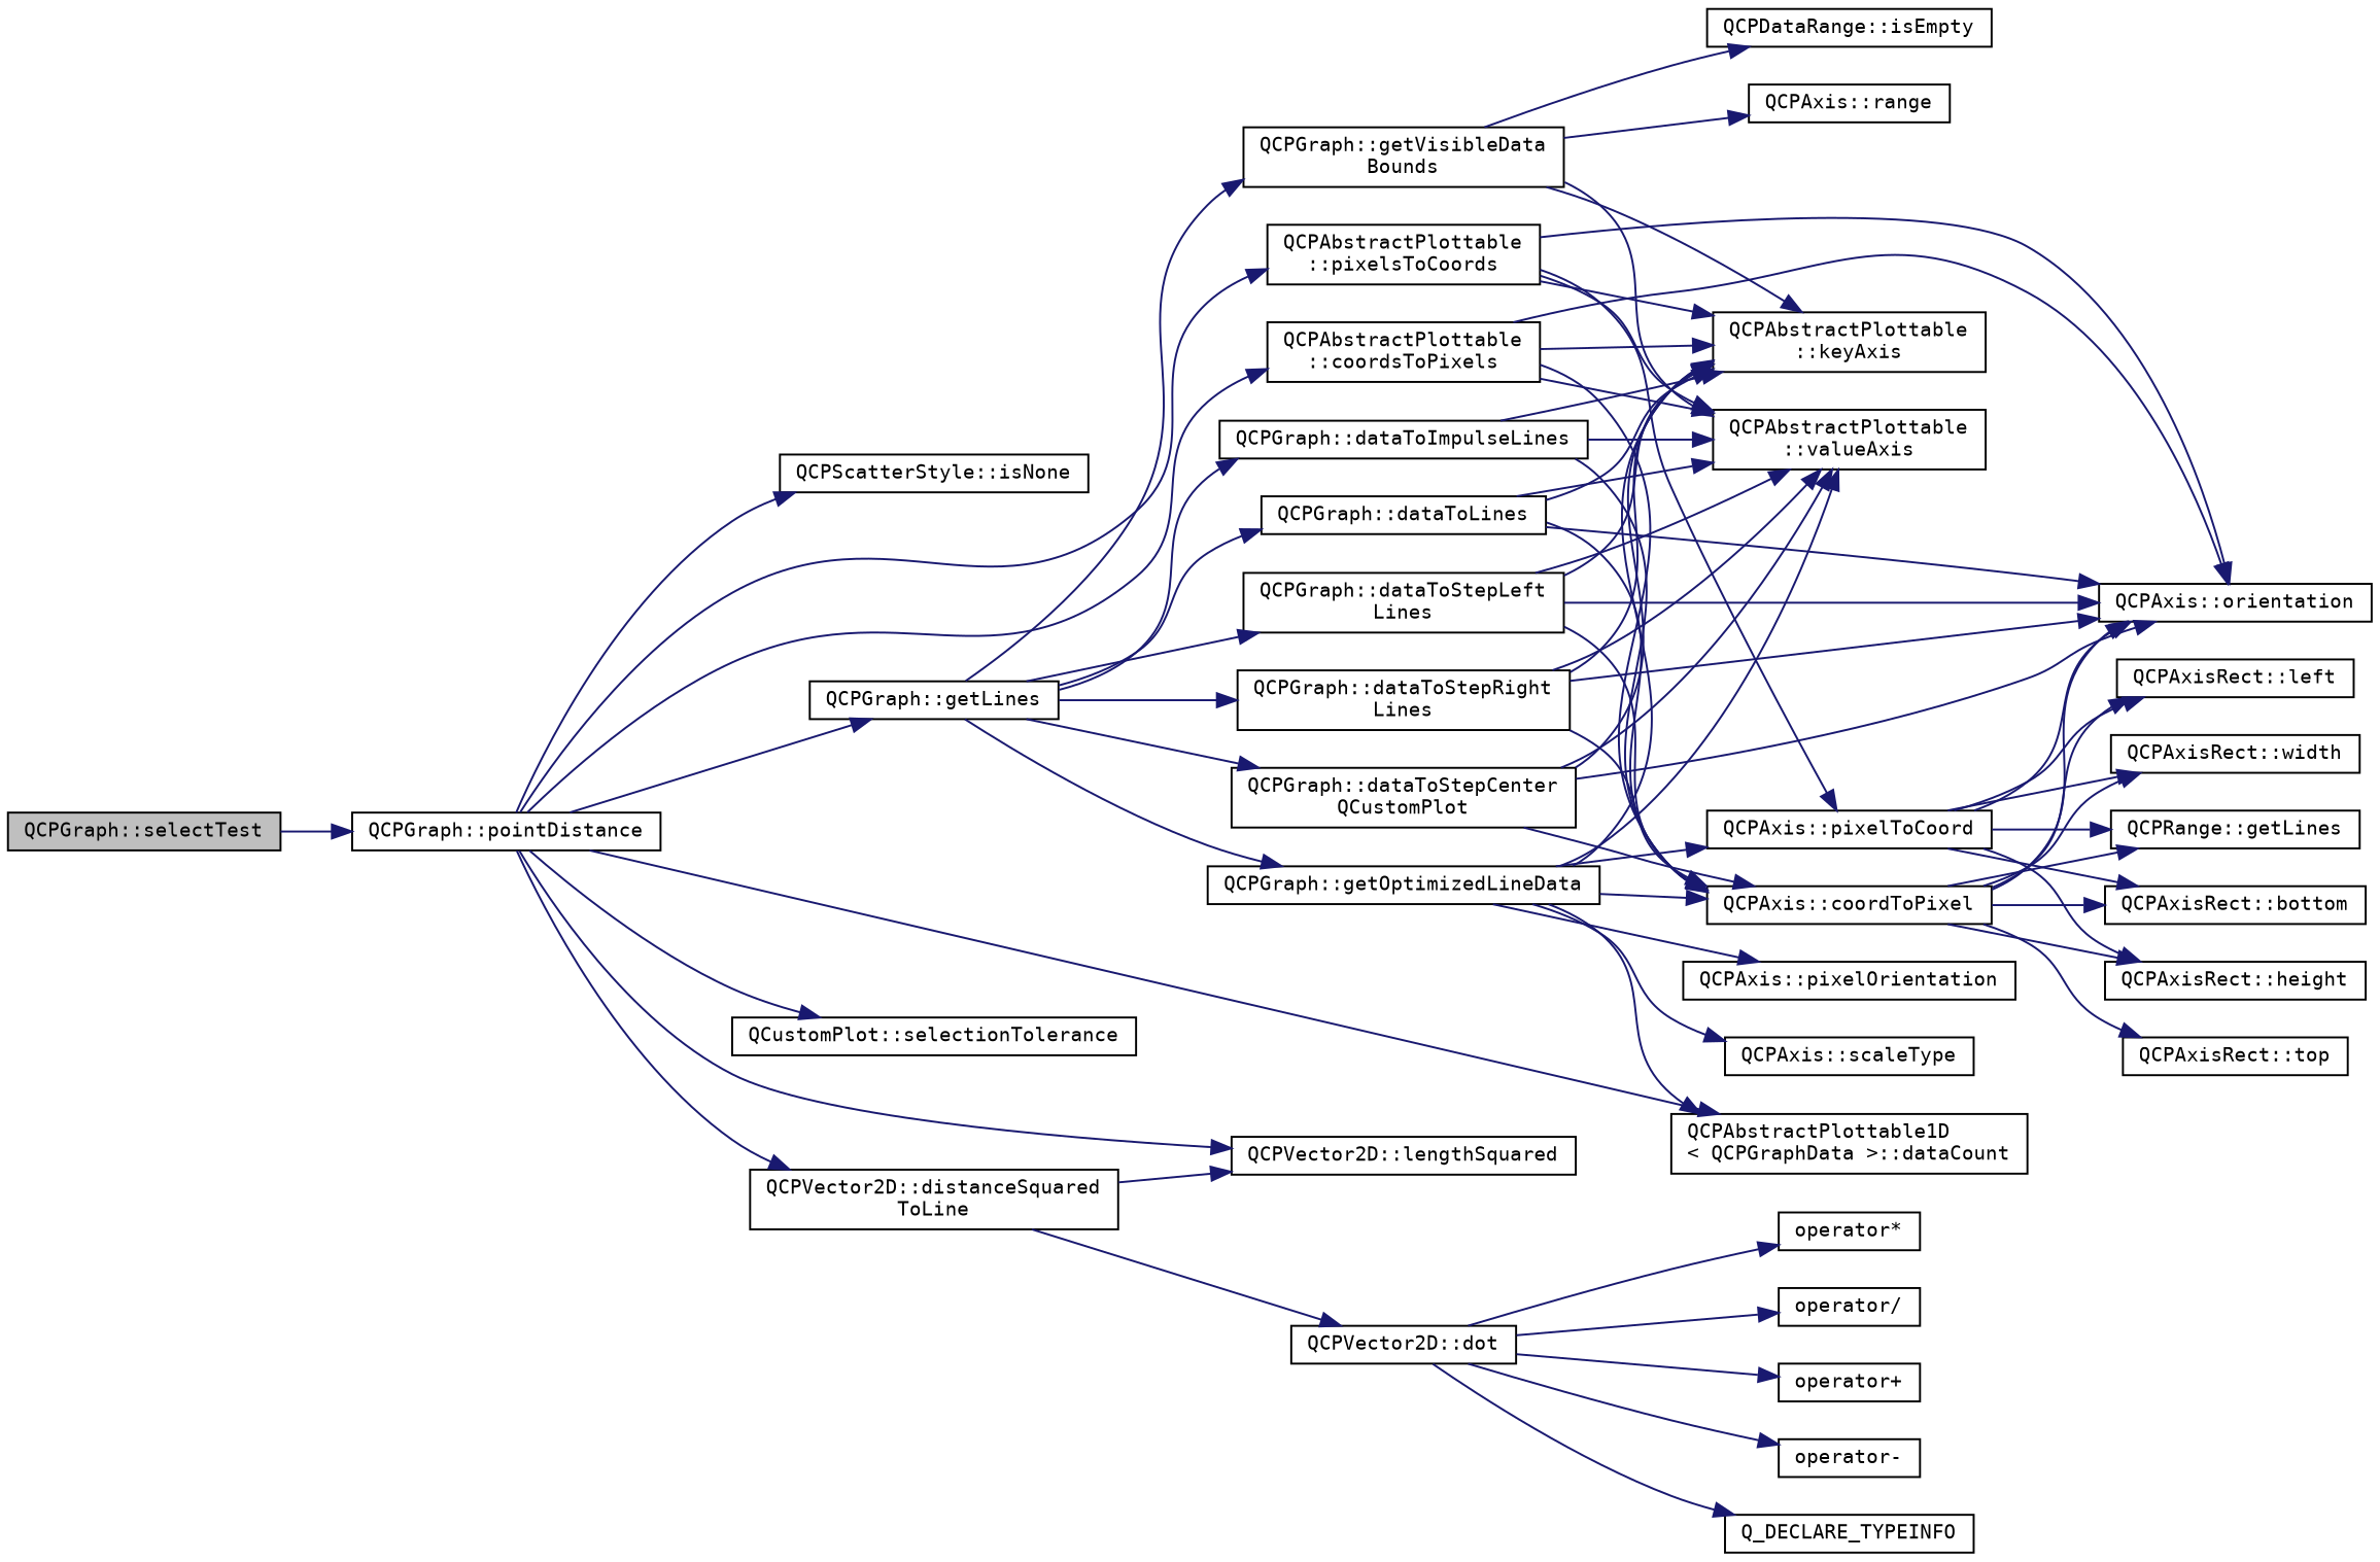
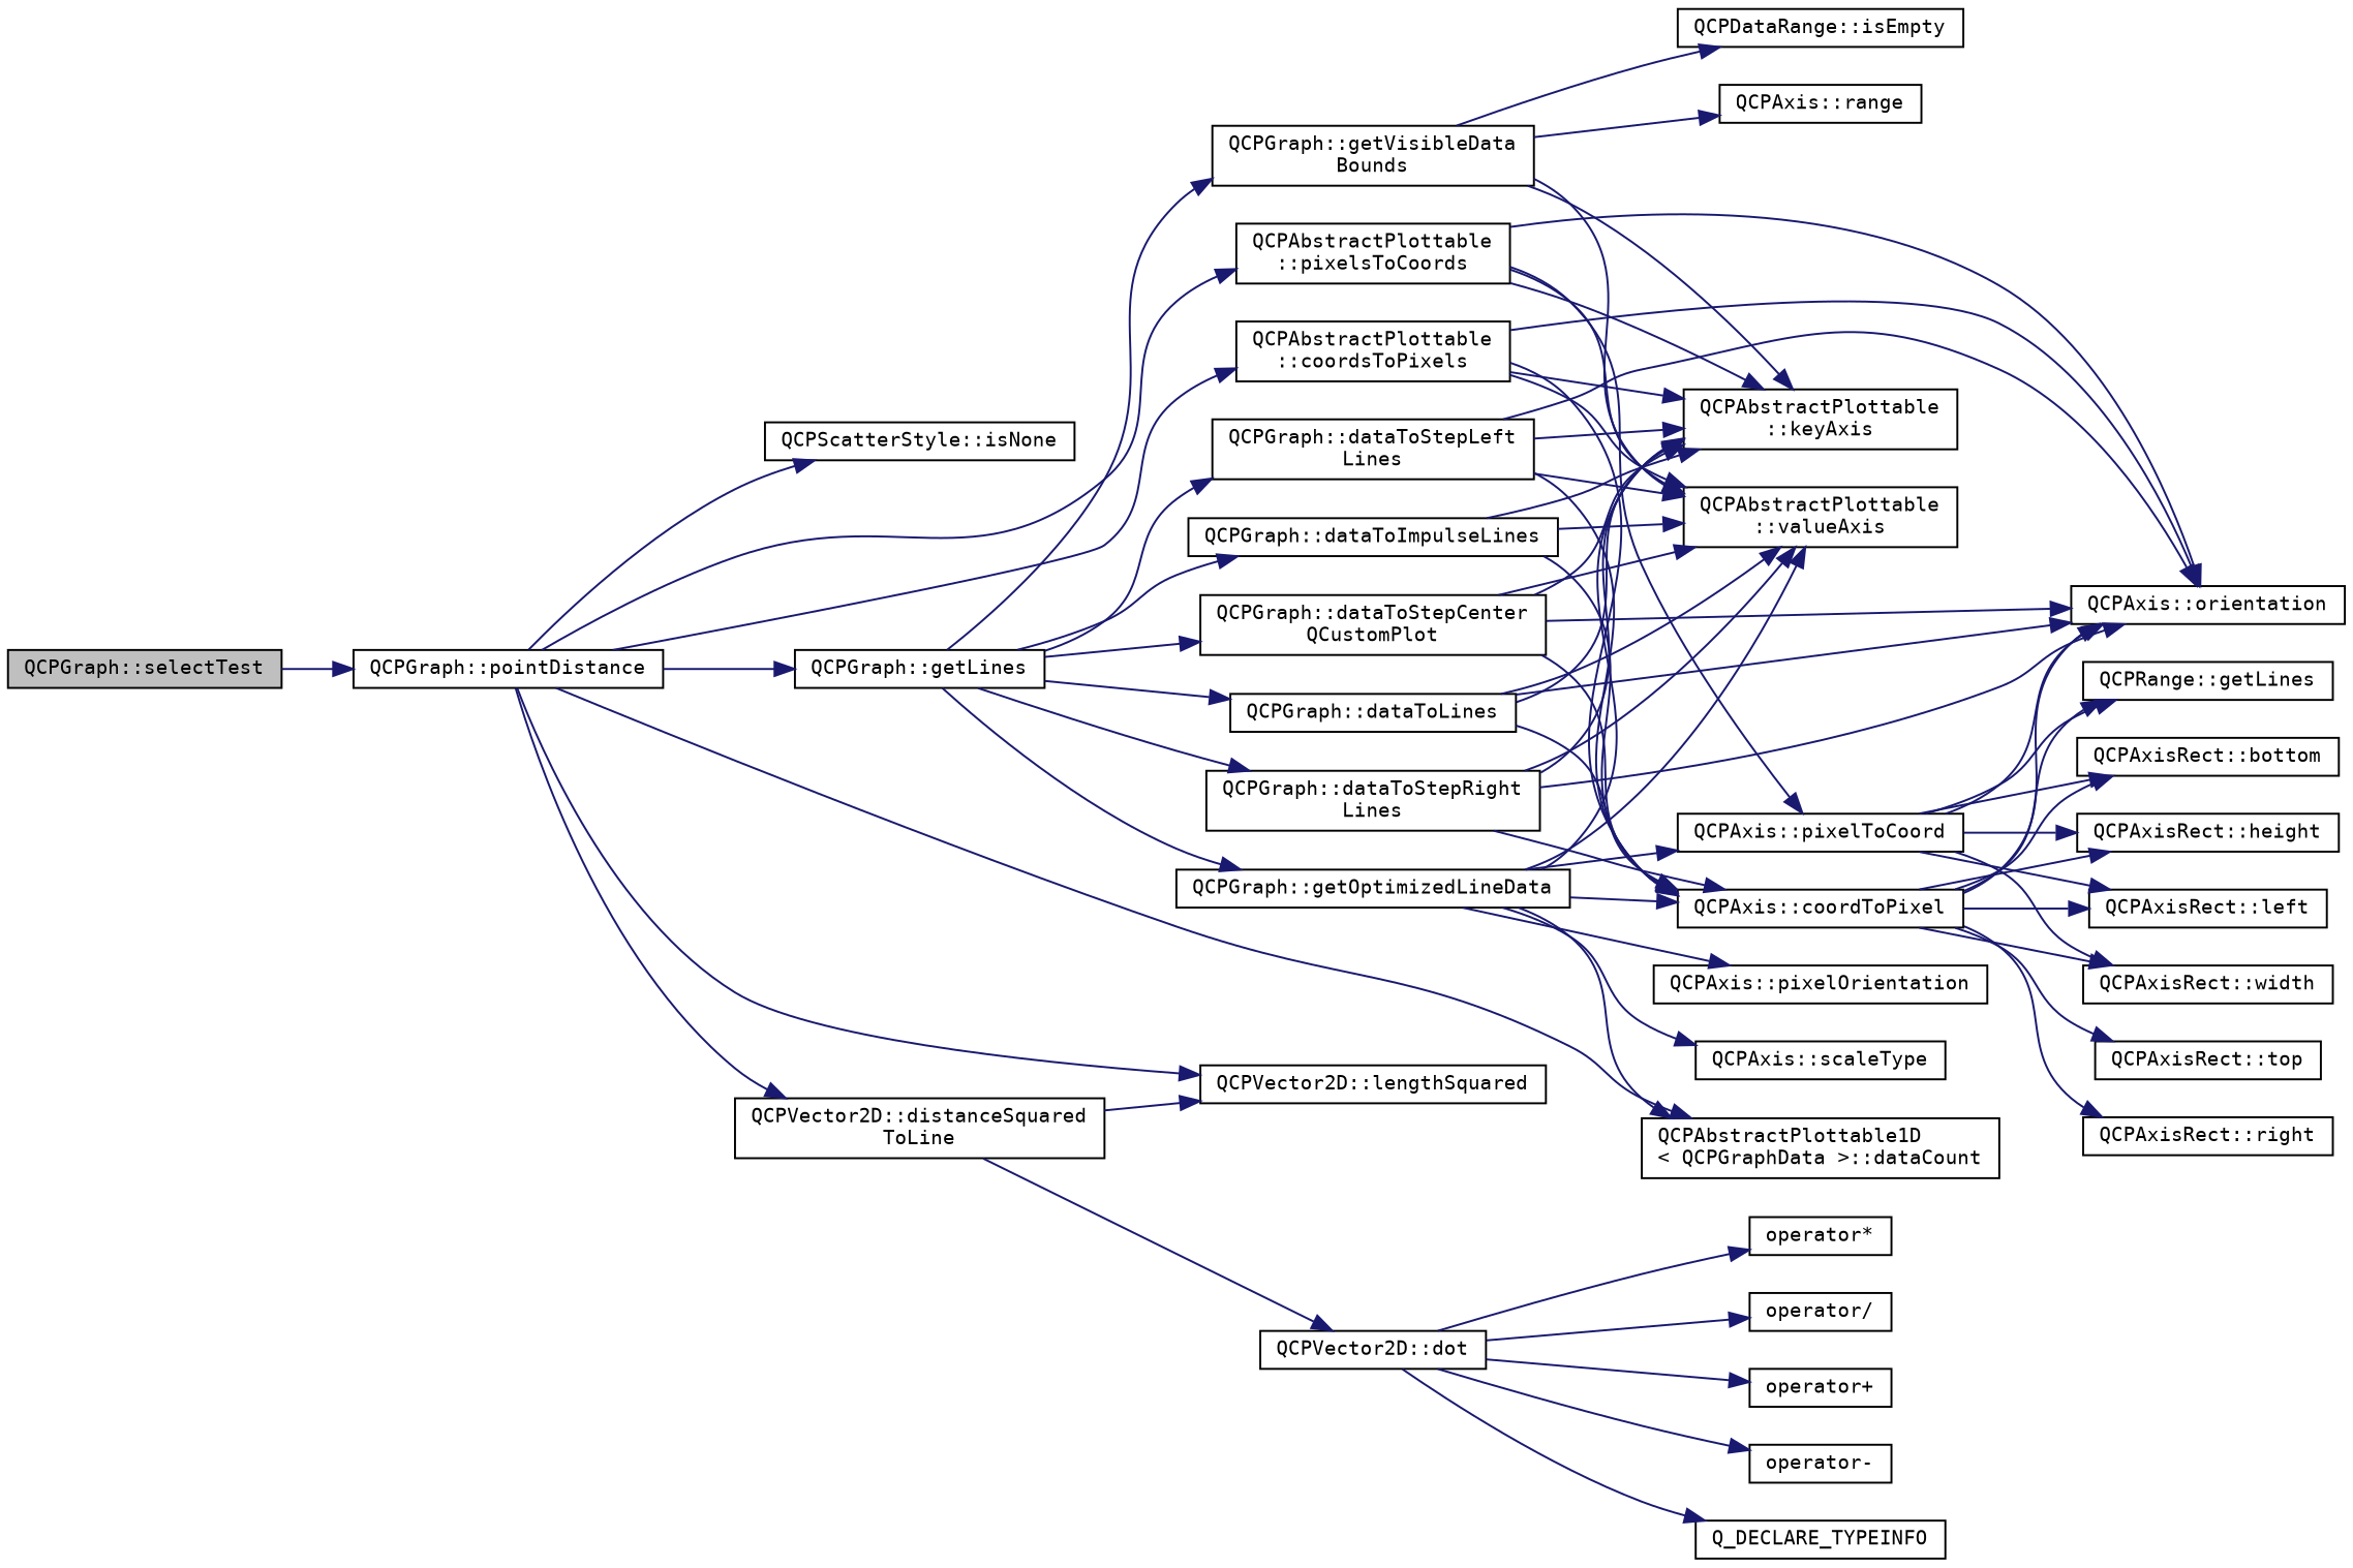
  digraph {
    fontname="DejaVu Sans Mono"
    rankdir=LR
    node [color=black fillcolor=white fontname="DejaVu Sans Mono" fontsize=10 shape=record style=filled]
    edge [color=midnightblue fontname="DejaVu Sans Mono" fontsize=10 labelfontname=Helvetica labelfontsize=10 style=solid]
    n1 [fillcolor=grey75 fontcolor=black height=0.2 label="QCPGraph::selectTest" width=0.4]
    n2 [height=0.2 label="QCPGraph::pointDistance" width=0.4]
    n3 [height=0.2 label="QCPScatterStyle::isNone" width=0.4]
    n4 [height=0.2 label="QCPAbstractPlottable\l::pixelsToCoords" width=0.4]
-   n5 [height=0.2 label="QCustomPlot::selectionTolerance" width=0.4]
    n6 [height=0.2 label="QCPAbstractPlottable\l::coordsToPixels" width=0.4]
    n7 [height=0.2 label="QCPVector2D::lengthSquared" width=0.4]
    n8 [height=0.2 label="QCPGraph::getLines" width=0.4]
    n9 [height=0.2 label="QCPAbstractPlottable1D\l\< QCPGraphData \>::dataCount" width=0.4]
    n10 [height=0.2 label="QCPVector2D::distanceSquared\lToLine" width=0.4]
    n11 [height=0.2 label="QCPAbstractPlottable\l::keyAxis" width=0.4]
    n12 [height=0.2 label="QCPAbstractPlottable\l::valueAxis" width=0.4]
    n13 [height=0.2 label="QCPAxis::orientation" width=0.4]
    n14 [height=0.2 label="QCPAxis::pixelToCoord" width=0.4]
    n15 [height=0.2 label="QCPAxis::coordToPixel" width=0.4]
    n16 [height=0.2 label="QCPGraph::getVisibleData\lBounds" width=0.4]
    n17 [height=0.2 label="QCPGraph::getOptimizedLineData" width=0.4]
    n18 [height=0.2 label="QCPGraph::dataToLines" width=0.4]
    n19 [height=0.2 label="QCPGraph::dataToStepLeft\lLines" width=0.4]
    n20 [height=0.2 label="QCPGraph::dataToStepRight\lLines" width=0.4]
    n21 [height=0.2 label="QCPGraph::dataToStepCenter\lQCustomPlot" width=0.4]
    n22 [height=0.2 label="QCPGraph::dataToImpulseLines" width=0.4]
    n23 [height=0.2 label="QCPVector2D::dot" width=0.4]
    n24 [height=0.2 label="QCPAxisRect::left" width=0.4]
    n25 [height=0.2 label="QCPAxisRect::width" width=0.4]
    n26 [height=0.2 label="QCPRange::getLines" width=0.4]
    n27 [height=0.2 label="QCPAxisRect::bottom" width=0.4]
    n28 [height=0.2 label="QCPAxisRect::height" width=0.4]
+   n29 [height=0.2 label="QCPAxisRect::right" width=0.4]
    n30 [height=0.2 label="QCPAxisRect::top" width=0.4]
    n31 [height=0.2 label="QCPDataRange::isEmpty" width=0.4]
    n32 [height=0.2 label="QCPAxis::range" width=0.4]
    n33 [height=0.2 label="QCPAxis::pixelOrientation" width=0.4]
    n34 [height=0.2 label="QCPAxis::scaleType" width=0.4]
    n35 [height=0.2 label="operator*" width=0.4]
    n36 [height=0.2 label="operator/" width=0.4]
    n37 [height=0.2 label="operator+" width=0.4]
    n38 [height=0.2 label="operator-" width=0.4]
    n39 [height=0.2 label=Q_DECLARE_TYPEINFO width=0.4]
    n1 -> n2
    n2 -> n3
    n2 -> n4
-   n2 -> n5
    n2 -> n6
    n2 -> n7
    n2 -> n8
    n2 -> n9
    n2 -> n10
    n4 -> n11
    n4 -> n12
    n4 -> n13
    n4 -> n14
    n6 -> n11
    n6 -> n12
    n6 -> n13
    n6 -> n15
    n8 -> n16
    n8 -> n17
    n8 -> n18
    n8 -> n19
    n8 -> n20
    n8 -> n21
    n8 -> n22
    n10 -> n7
    n10 -> n23
    n14 -> n13
    n14 -> n24
    n14 -> n25
    n14 -> n26
    n14 -> n27
    n14 -> n28
    n15 -> n13
    n15 -> n24
    n15 -> n25
    n15 -> n26
    n15 -> n27
    n15 -> n28
+   n15 -> n29
    n15 -> n30
    n16 -> n11
    n16 -> n12
    n16 -> n31
    n16 -> n32
    n17 -> n9
    n17 -> n11
    n17 -> n12
    n17 -> n14
    n17 -> n15
    n17 -> n33
    n17 -> n34
    n18 -> n11
    n18 -> n12
    n18 -> n13
    n18 -> n15
    n19 -> n11
    n19 -> n12
    n19 -> n13
    n19 -> n15
    n20 -> n11
    n20 -> n12
    n20 -> n13
    n20 -> n15
    n21 -> n11
    n21 -> n12
    n21 -> n13
    n21 -> n15
    n22 -> n11
    n22 -> n12
    n22 -> n15
    n23 -> n35
    n23 -> n36
    n23 -> n37
    n23 -> n38
    n23 -> n39
  }
